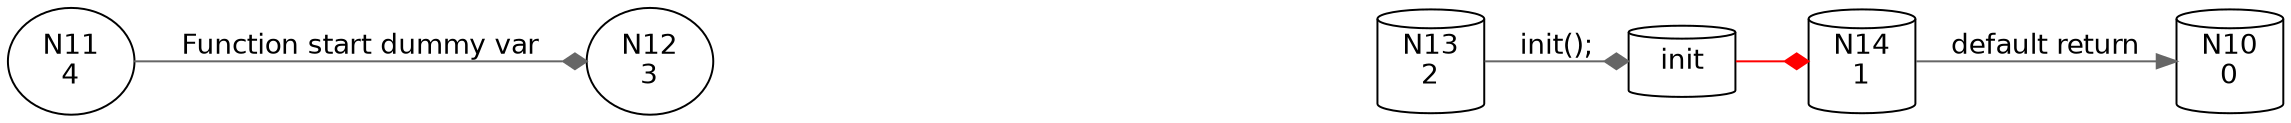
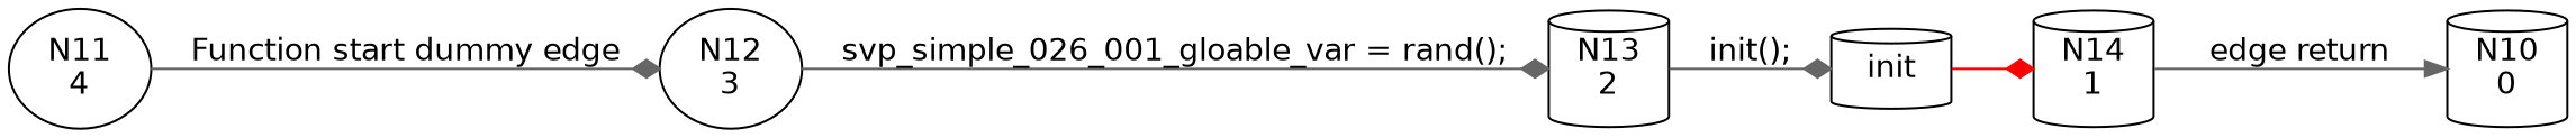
  digraph {
    fontname="DejaVu Sans"
    rankdir=LR
    node [fontname="DejaVu Sans" shape=cylinder]
    edge [arrowhead=diamond color=gray40 fontname="DejaVu Sans"]
    n1 [label="N11\n4" shape=ellipse]
    n2 [label="N12\n3" shape=ellipse]
    n3 [label="N13\n2"]
    n4 [label=init]
    n5 [label="N14\n1"]
    n6 [label="N10\n0"]
-   n1 -> n2 [label="Function start dummy var"]
+   n1 -> n2 [label="Function start dummy edge"]
+   n2 -> n3 [label="svp_simple_026_001_gloable_var = rand();"]
    n3 -> n4 [label="init();"]
    n4 -> n5 [color=red]
-   n5 -> n6 [arrowhead=normal label="default return"]
+   n5 -> n6 [arrowhead=normal label="edge return"]
  }
